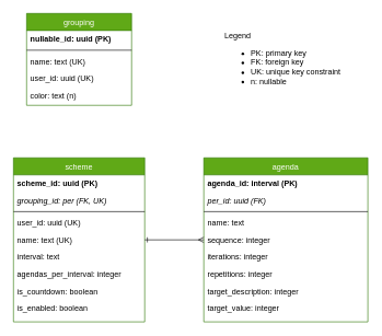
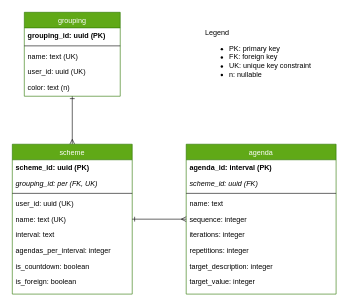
  <mxCell id="0" />
  <mxCell id="1" parent="0" />
+ <mxCell id="2" style="rounded=0;orthogonalLoop=1;jettySize=auto;html=1;exitX=0.5;exitY=1;exitDx=0;exitDy=0;entryX=0.5;entryY=0;entryDx=0;entryDy=0;strokeColor=#000000;edgeStyle=orthogonalEdgeStyle;startArrow=ERone;startFill=0;endArrow=ERmany;endFill=0;" parent="1" source="4" target="10" edge="1"><mxGeometry relative="1" as="geometry" /></mxCell>
  <mxCell id="3" value="&lt;span&gt;Legend&lt;/span&gt;&lt;br&gt;&lt;ul&gt;&lt;li&gt;PK: primary key&lt;/li&gt;&lt;li&gt;FK: foreign key&lt;/li&gt;&lt;li&gt;UK: unique key constraint&lt;/li&gt;&lt;li&gt;n: nullable&lt;/li&gt;&lt;/ul&gt;" style="text;strokeColor=none;fillColor=none;html=1;whiteSpace=wrap;verticalAlign=middle;overflow=hidden;" parent="1" vertex="1"><mxGeometry x="340" y="45" width="200" height="90" as="geometry" /></mxCell>
  <mxCell id="4" value="grouping" style="swimlane;fontStyle=0;align=center;verticalAlign=top;childLayout=stackLayout;horizontal=1;startSize=26;horizontalStack=0;resizeParent=1;resizeLast=0;collapsible=1;marginBottom=0;rounded=0;shadow=0;strokeWidth=1;fillColor=#60a917;strokeColor=#2D7600;fontColor=#ffffff;" parent="1" vertex="1"><mxGeometry x="40" y="20" width="160" height="140" as="geometry"><mxRectangle x="230" y="140" width="160" height="26" as="alternateBounds" /></mxGeometry></mxCell>
- <mxCell id="5" value="nullable_id: uuid (PK)" style="text;align=left;verticalAlign=top;spacingLeft=4;spacingRight=4;overflow=hidden;rotatable=0;points=[[0,0.5],[1,0.5]];portConstraint=eastwest;fontStyle=1" parent="4" vertex="1"><mxGeometry y="26" width="160" height="26" as="geometry" /></mxCell>
+ <mxCell id="5" value="grouping_id: uuid (PK)" style="text;align=left;verticalAlign=top;spacingLeft=4;spacingRight=4;overflow=hidden;rotatable=0;points=[[0,0.5],[1,0.5]];portConstraint=eastwest;fontStyle=1" parent="4" vertex="1"><mxGeometry y="26" width="160" height="26" as="geometry" /></mxCell>
  <mxCell id="6" value="" style="line;html=1;strokeWidth=1;align=left;verticalAlign=middle;spacingTop=-1;spacingLeft=3;spacingRight=3;rotatable=0;labelPosition=right;points=[];portConstraint=eastwest;" parent="4" vertex="1"><mxGeometry y="52" width="160" height="8" as="geometry" /></mxCell>
  <mxCell id="7" value="name: text (UK)" style="text;align=left;verticalAlign=top;spacingLeft=4;spacingRight=4;overflow=hidden;rotatable=0;points=[[0,0.5],[1,0.5]];portConstraint=eastwest;" parent="4" vertex="1"><mxGeometry y="60" width="160" height="26" as="geometry" /></mxCell>
  <mxCell id="8" value="user_id: uuid (UK)" style="text;align=left;verticalAlign=top;spacingLeft=4;spacingRight=4;overflow=hidden;rotatable=0;points=[[0,0.5],[1,0.5]];portConstraint=eastwest;rounded=0;shadow=0;html=0;" parent="4" vertex="1"><mxGeometry y="86" width="160" height="26" as="geometry" /></mxCell>
  <mxCell id="9" value="color: text (n)" style="text;align=left;verticalAlign=top;spacingLeft=4;spacingRight=4;overflow=hidden;rotatable=0;points=[[0,0.5],[1,0.5]];portConstraint=eastwest;rounded=0;shadow=0;html=0;" parent="4" vertex="1"><mxGeometry y="112" width="160" height="26" as="geometry" /></mxCell>
  <mxCell id="10" value="scheme" style="swimlane;fontStyle=0;align=center;verticalAlign=top;childLayout=stackLayout;horizontal=1;startSize=26;horizontalStack=0;resizeParent=1;resizeLast=0;collapsible=1;marginBottom=0;rounded=0;shadow=0;strokeWidth=1;fillColor=#60a917;strokeColor=#2D7600;fontColor=#ffffff;" parent="1" vertex="1"><mxGeometry x="20" y="240" width="200" height="250" as="geometry"><mxRectangle x="230" y="140" width="160" height="26" as="alternateBounds" /></mxGeometry></mxCell>
  <mxCell id="11" value="scheme_id: uuid (PK)" style="text;align=left;verticalAlign=top;spacingLeft=4;spacingRight=4;overflow=hidden;rotatable=0;points=[[0,0.5],[1,0.5]];portConstraint=eastwest;fontStyle=1" parent="10" vertex="1"><mxGeometry y="26" width="200" height="26" as="geometry" /></mxCell>
  <mxCell id="12" value="grouping_id: per (FK, UK)" style="text;align=left;verticalAlign=top;spacingLeft=4;spacingRight=4;overflow=hidden;rotatable=0;points=[[0,0.5],[1,0.5]];portConstraint=eastwest;fontStyle=2" parent="10" vertex="1"><mxGeometry y="52" width="200" height="26" as="geometry" /></mxCell>
  <mxCell id="13" value="" style="line;html=1;strokeWidth=1;align=left;verticalAlign=middle;spacingTop=-1;spacingLeft=3;spacingRight=3;rotatable=0;labelPosition=right;points=[];portConstraint=eastwest;" parent="10" vertex="1"><mxGeometry y="78" width="200" height="8" as="geometry" /></mxCell>
  <mxCell id="14" value="user_id: uuid (UK)" style="text;align=left;verticalAlign=top;spacingLeft=4;spacingRight=4;overflow=hidden;rotatable=0;points=[[0,0.5],[1,0.5]];portConstraint=eastwest;rounded=0;shadow=0;html=0;" parent="10" vertex="1"><mxGeometry y="86" width="200" height="26" as="geometry" /></mxCell>
  <mxCell id="15" value="name: text (UK)" style="text;align=left;verticalAlign=top;spacingLeft=4;spacingRight=4;overflow=hidden;rotatable=0;points=[[0,0.5],[1,0.5]];portConstraint=eastwest;rounded=0;shadow=0;html=0;" parent="10" vertex="1"><mxGeometry y="112" width="200" height="26" as="geometry" /></mxCell>
  <mxCell id="16" value="interval: text" style="text;align=left;verticalAlign=top;spacingLeft=4;spacingRight=4;overflow=hidden;rotatable=0;points=[[0,0.5],[1,0.5]];portConstraint=eastwest;rounded=0;shadow=0;html=0;" parent="10" vertex="1"><mxGeometry y="138" width="200" height="26" as="geometry" /></mxCell>
  <mxCell id="17" value="agendas_per_interval: integer" style="text;align=left;verticalAlign=top;spacingLeft=4;spacingRight=4;overflow=hidden;rotatable=0;points=[[0,0.5],[1,0.5]];portConstraint=eastwest;rounded=0;shadow=0;html=0;" parent="10" vertex="1"><mxGeometry y="164" width="200" height="26" as="geometry" /></mxCell>
  <mxCell id="18" value="is_countdown: boolean" style="text;align=left;verticalAlign=top;spacingLeft=4;spacingRight=4;overflow=hidden;rotatable=0;points=[[0,0.5],[1,0.5]];portConstraint=eastwest;rounded=0;shadow=0;html=0;" parent="10" vertex="1"><mxGeometry y="190" width="200" height="26" as="geometry" /></mxCell>
- <mxCell id="19" value="is_enabled: boolean" style="text;align=left;verticalAlign=top;spacingLeft=4;spacingRight=4;overflow=hidden;rotatable=0;points=[[0,0.5],[1,0.5]];portConstraint=eastwest;rounded=0;shadow=0;html=0;" parent="10" vertex="1"><mxGeometry y="216" width="200" height="26" as="geometry" /></mxCell>
+ <mxCell id="19" value="is_foreign: boolean" style="text;align=left;verticalAlign=top;spacingLeft=4;spacingRight=4;overflow=hidden;rotatable=0;points=[[0,0.5],[1,0.5]];portConstraint=eastwest;rounded=0;shadow=0;html=0;" parent="10" vertex="1"><mxGeometry y="216" width="200" height="26" as="geometry" /></mxCell>
  <mxCell id="20" value="agenda" style="swimlane;fontStyle=0;align=center;verticalAlign=top;childLayout=stackLayout;horizontal=1;startSize=26;horizontalStack=0;resizeParent=1;resizeLast=0;collapsible=1;marginBottom=0;rounded=0;shadow=0;strokeWidth=1;fillColor=#60a917;strokeColor=#2D7600;fontColor=#ffffff;" parent="1" vertex="1"><mxGeometry x="310" y="240" width="250" height="250" as="geometry"><mxRectangle x="230" y="140" width="160" height="26" as="alternateBounds" /></mxGeometry></mxCell>
  <mxCell id="21" value="agenda_id: interval (PK)" style="text;align=left;verticalAlign=top;spacingLeft=4;spacingRight=4;overflow=hidden;rotatable=0;points=[[0,0.5],[1,0.5]];portConstraint=eastwest;fontStyle=1" parent="20" vertex="1"><mxGeometry y="26" width="250" height="26" as="geometry" /></mxCell>
- <mxCell id="22" value="per_id: uuid (FK)" style="text;align=left;verticalAlign=top;spacingLeft=4;spacingRight=4;overflow=hidden;rotatable=0;points=[[0,0.5],[1,0.5]];portConstraint=eastwest;fontStyle=2" parent="20" vertex="1"><mxGeometry y="52" width="250" height="26" as="geometry" /></mxCell>
+ <mxCell id="22" value="scheme_id: uuid (FK)" style="text;align=left;verticalAlign=top;spacingLeft=4;spacingRight=4;overflow=hidden;rotatable=0;points=[[0,0.5],[1,0.5]];portConstraint=eastwest;fontStyle=2" parent="20" vertex="1"><mxGeometry y="52" width="250" height="26" as="geometry" /></mxCell>
  <mxCell id="23" value="" style="line;html=1;strokeWidth=1;align=left;verticalAlign=middle;spacingTop=-1;spacingLeft=3;spacingRight=3;rotatable=0;labelPosition=right;points=[];portConstraint=eastwest;" parent="20" vertex="1"><mxGeometry y="78" width="250" height="8" as="geometry" /></mxCell>
  <mxCell id="24" value="name: text" style="text;align=left;verticalAlign=top;spacingLeft=4;spacingRight=4;overflow=hidden;rotatable=0;points=[[0,0.5],[1,0.5]];portConstraint=eastwest;rounded=0;shadow=0;html=0;" parent="20" vertex="1"><mxGeometry y="86" width="250" height="26" as="geometry" /></mxCell>
  <mxCell id="25" value="sequence: integer" style="text;align=left;verticalAlign=top;spacingLeft=4;spacingRight=4;overflow=hidden;rotatable=0;points=[[0,0.5],[1,0.5]];portConstraint=eastwest;rounded=0;shadow=0;html=0;" parent="20" vertex="1"><mxGeometry y="112" width="250" height="26" as="geometry" /></mxCell>
  <mxCell id="26" value="iterations: integer" style="text;align=left;verticalAlign=top;spacingLeft=4;spacingRight=4;overflow=hidden;rotatable=0;points=[[0,0.5],[1,0.5]];portConstraint=eastwest;rounded=0;shadow=0;html=0;" parent="20" vertex="1"><mxGeometry y="138" width="250" height="26" as="geometry" /></mxCell>
  <mxCell id="27" value="repetitions: integer" style="text;align=left;verticalAlign=top;spacingLeft=4;spacingRight=4;overflow=hidden;rotatable=0;points=[[0,0.5],[1,0.5]];portConstraint=eastwest;rounded=0;shadow=0;html=0;" parent="20" vertex="1"><mxGeometry y="164" width="250" height="26" as="geometry" /></mxCell>
  <mxCell id="28" value="target_description: integer" style="text;align=left;verticalAlign=top;spacingLeft=4;spacingRight=4;overflow=hidden;rotatable=0;points=[[0,0.5],[1,0.5]];portConstraint=eastwest;rounded=0;shadow=0;html=0;" parent="20" vertex="1"><mxGeometry y="190" width="250" height="26" as="geometry" /></mxCell>
  <mxCell id="29" value="target_value: integer" style="text;align=left;verticalAlign=top;spacingLeft=4;spacingRight=4;overflow=hidden;rotatable=0;points=[[0,0.5],[1,0.5]];portConstraint=eastwest;rounded=0;shadow=0;html=0;" parent="20" vertex="1"><mxGeometry y="216" width="250" height="26" as="geometry" /></mxCell>
  <mxCell id="30" style="edgeStyle=orthogonalEdgeStyle;rounded=0;orthogonalLoop=1;jettySize=auto;html=1;entryX=0;entryY=0.5;entryDx=0;entryDy=0;startArrow=ERone;startFill=0;endArrow=ERmany;endFill=0;strokeColor=#000000;" parent="1" source="15" target="25" edge="1"><mxGeometry relative="1" as="geometry" /></mxCell>
